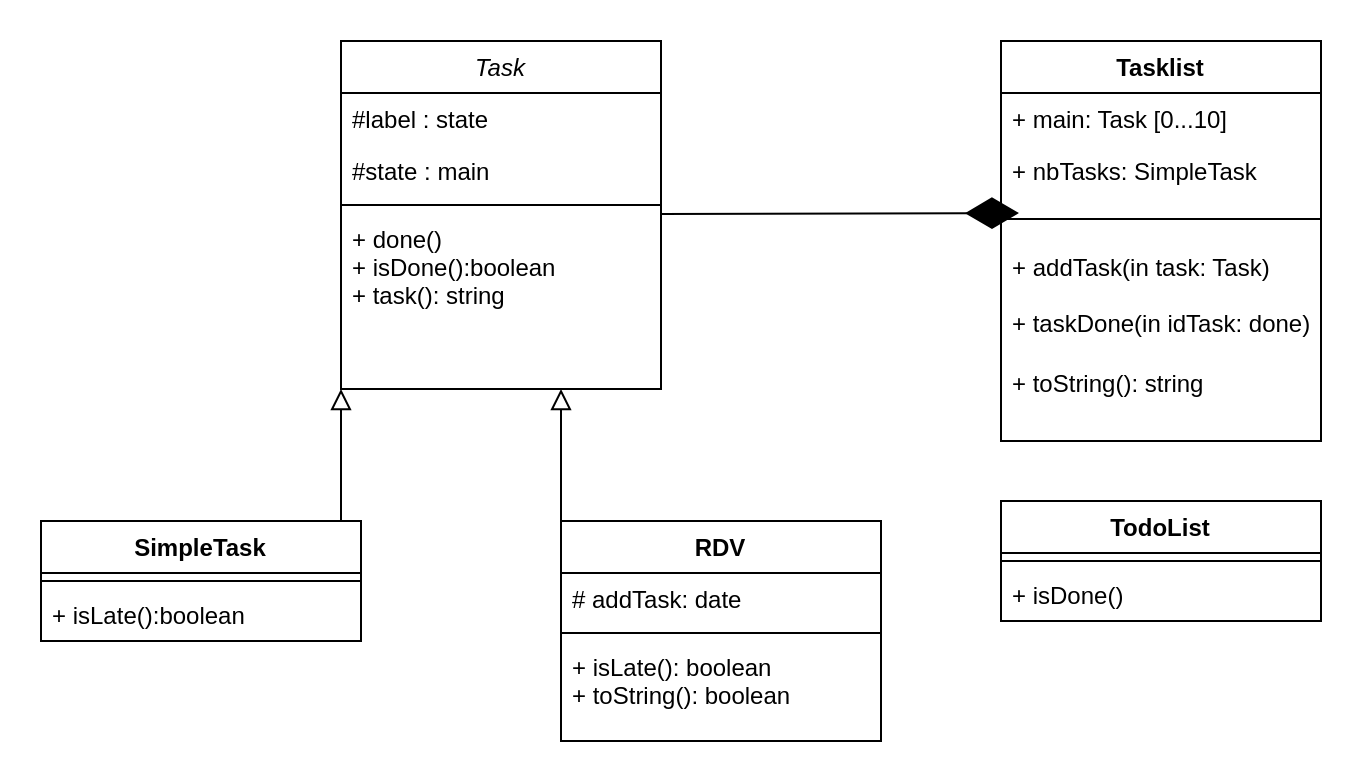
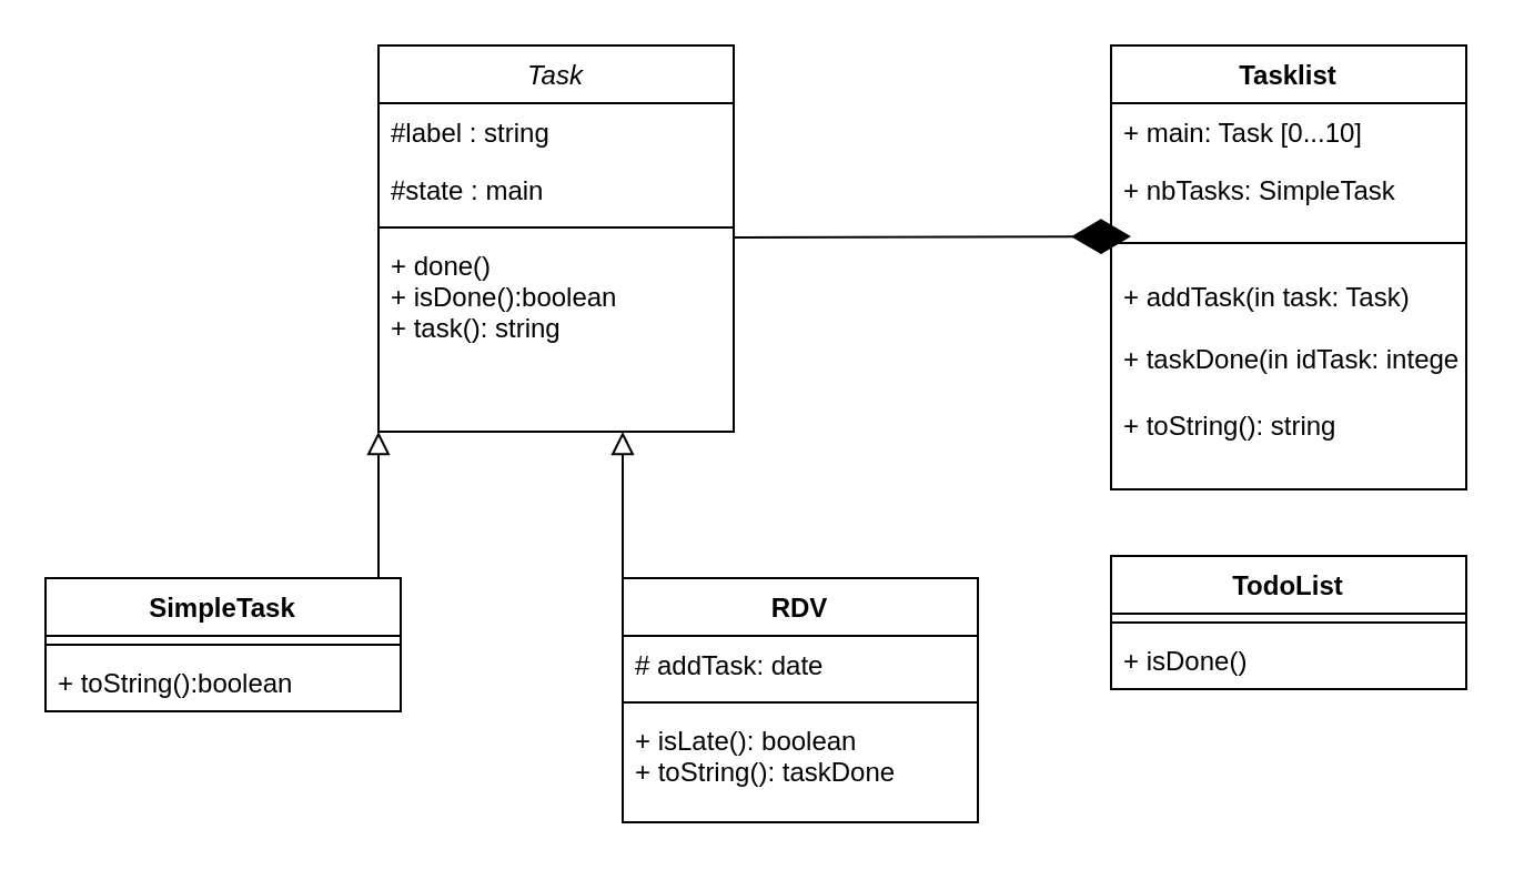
  <mxCell id="0" />
  <mxCell id="1" parent="0" />
  <mxCell id="2" value="Task" style="swimlane;fontStyle=2;align=center;verticalAlign=top;childLayout=stackLayout;horizontal=1;startSize=26;horizontalStack=0;resizeParent=1;resizeLast=0;collapsible=1;marginBottom=0;rounded=0;shadow=0;strokeWidth=1;" parent="1" vertex="1"><mxGeometry x="170" y="20" width="160" height="174" as="geometry"><mxRectangle x="230" y="140" width="160" height="26" as="alternateBounds" /></mxGeometry></mxCell>
- <mxCell id="3" value="#label : state" style="text;align=left;verticalAlign=top;spacingLeft=4;spacingRight=4;overflow=hidden;rotatable=0;points=[[0,0.5],[1,0.5]];portConstraint=eastwest;" parent="2" vertex="1"><mxGeometry y="26" width="160" height="26" as="geometry" /></mxCell>
+ <mxCell id="3" value="#label : string" style="text;align=left;verticalAlign=top;spacingLeft=4;spacingRight=4;overflow=hidden;rotatable=0;points=[[0,0.5],[1,0.5]];portConstraint=eastwest;" parent="2" vertex="1"><mxGeometry y="26" width="160" height="26" as="geometry" /></mxCell>
  <mxCell id="4" value="#state : main" style="text;align=left;verticalAlign=top;spacingLeft=4;spacingRight=4;overflow=hidden;rotatable=0;points=[[0,0.5],[1,0.5]];portConstraint=eastwest;rounded=0;shadow=0;html=0;" parent="2" vertex="1"><mxGeometry y="52" width="160" height="26" as="geometry" /></mxCell>
  <mxCell id="5" value="" style="line;html=1;strokeWidth=1;align=left;verticalAlign=middle;spacingTop=-1;spacingLeft=3;spacingRight=3;rotatable=0;labelPosition=right;points=[];portConstraint=eastwest;" parent="2" vertex="1"><mxGeometry y="78" width="160" height="8" as="geometry" /></mxCell>
  <mxCell id="6" value="+ done()&#10;+ isDone():boolean&#10;+ task(): string" style="text;align=left;verticalAlign=top;spacingLeft=4;spacingRight=4;overflow=hidden;rotatable=0;points=[[0,0.5],[1,0.5]];portConstraint=eastwest;" parent="2" vertex="1"><mxGeometry y="86" width="160" height="88" as="geometry" /></mxCell>
  <mxCell id="7" value="" style="endArrow=diamondThin;endFill=1;endSize=24;html=1;rounded=0;entryX=0.056;entryY=0.364;entryDx=0;entryDy=0;entryPerimeter=0;" edge="1" parent="1" target="11"><mxGeometry width="160" relative="1" as="geometry"><mxPoint x="330" y="106.5" as="sourcePoint" /><mxPoint x="490" y="106.5" as="targetPoint" /></mxGeometry></mxCell>
  <mxCell id="8" value="Tasklist" style="swimlane;fontStyle=1;align=center;verticalAlign=top;childLayout=stackLayout;horizontal=1;startSize=26;horizontalStack=0;resizeParent=1;resizeParentMax=0;resizeLast=0;collapsible=1;marginBottom=0;" vertex="1" parent="1"><mxGeometry x="500" y="20" width="160" height="200" as="geometry" /></mxCell>
  <mxCell id="9" value="+ main: Task [0...10]" style="text;strokeColor=none;fillColor=none;align=left;verticalAlign=top;spacingLeft=4;spacingRight=4;overflow=hidden;rotatable=0;points=[[0,0.5],[1,0.5]];portConstraint=eastwest;" vertex="1" parent="8"><mxGeometry y="26" width="160" height="26" as="geometry" /></mxCell>
  <mxCell id="10" value="+ nbTasks: SimpleTask" style="text;strokeColor=none;fillColor=none;align=left;verticalAlign=top;spacingLeft=4;spacingRight=4;overflow=hidden;rotatable=0;points=[[0,0.5],[1,0.5]];portConstraint=eastwest;" vertex="1" parent="8"><mxGeometry y="52" width="160" height="26" as="geometry" /></mxCell>
  <mxCell id="11" value="" style="line;strokeWidth=1;fillColor=none;align=left;verticalAlign=middle;spacingTop=-1;spacingLeft=3;spacingRight=3;rotatable=0;labelPosition=right;points=[];portConstraint=eastwest;" vertex="1" parent="8"><mxGeometry y="78" width="160" height="22" as="geometry" /></mxCell>
  <mxCell id="12" value="+ addTask(in task: Task)&#10;" style="text;strokeColor=none;fillColor=none;align=left;verticalAlign=top;spacingLeft=4;spacingRight=4;overflow=hidden;rotatable=0;points=[[0,0.5],[1,0.5]];portConstraint=eastwest;" vertex="1" parent="8"><mxGeometry y="100" width="160" height="28" as="geometry" /></mxCell>
- <mxCell id="13" value="+ taskDone(in idTask: done)&#10;&#10;" style="text;strokeColor=none;fillColor=none;align=left;verticalAlign=top;spacingLeft=4;spacingRight=4;overflow=hidden;rotatable=0;points=[[0,0.5],[1,0.5]];portConstraint=eastwest;" vertex="1" parent="8"><mxGeometry y="128" width="160" height="30" as="geometry" /></mxCell>
+ <mxCell id="13" value="+ taskDone(in idTask: integer)&#10;&#10;" style="text;strokeColor=none;fillColor=none;align=left;verticalAlign=top;spacingLeft=4;spacingRight=4;overflow=hidden;rotatable=0;points=[[0,0.5],[1,0.5]];portConstraint=eastwest;" vertex="1" parent="8"><mxGeometry y="128" width="160" height="30" as="geometry" /></mxCell>
  <mxCell id="14" value="+ toString(): string&#10;&#10;" style="text;strokeColor=none;fillColor=none;align=left;verticalAlign=top;spacingLeft=4;spacingRight=4;overflow=hidden;rotatable=0;points=[[0,0.5],[1,0.5]];portConstraint=eastwest;" vertex="1" parent="8"><mxGeometry y="158" width="160" height="42" as="geometry" /></mxCell>
  <mxCell id="15" value="TodoList" style="swimlane;fontStyle=1;align=center;verticalAlign=top;childLayout=stackLayout;horizontal=1;startSize=26;horizontalStack=0;resizeParent=1;resizeParentMax=0;resizeLast=0;collapsible=1;marginBottom=0;" vertex="1" parent="1"><mxGeometry x="500" y="250" width="160" height="60" as="geometry" /></mxCell>
  <mxCell id="16" value="" style="line;strokeWidth=1;fillColor=none;align=left;verticalAlign=middle;spacingTop=-1;spacingLeft=3;spacingRight=3;rotatable=0;labelPosition=right;points=[];portConstraint=eastwest;" vertex="1" parent="15"><mxGeometry y="26" width="160" height="8" as="geometry" /></mxCell>
  <mxCell id="17" value="+ isDone()" style="text;strokeColor=none;fillColor=none;align=left;verticalAlign=top;spacingLeft=4;spacingRight=4;overflow=hidden;rotatable=0;points=[[0,0.5],[1,0.5]];portConstraint=eastwest;" vertex="1" parent="15"><mxGeometry y="34" width="160" height="26" as="geometry" /></mxCell>
  <mxCell id="18" value="SimpleTask" style="swimlane;fontStyle=1;align=center;verticalAlign=top;childLayout=stackLayout;horizontal=1;startSize=26;horizontalStack=0;resizeParent=1;resizeParentMax=0;resizeLast=0;collapsible=1;marginBottom=0;" vertex="1" parent="1"><mxGeometry x="20" y="260" width="160" height="60" as="geometry" /></mxCell>
  <mxCell id="19" value="" style="line;strokeWidth=1;fillColor=none;align=left;verticalAlign=middle;spacingTop=-1;spacingLeft=3;spacingRight=3;rotatable=0;labelPosition=right;points=[];portConstraint=eastwest;" vertex="1" parent="18"><mxGeometry y="26" width="160" height="8" as="geometry" /></mxCell>
- <mxCell id="20" value="+ isLate():boolean" style="text;strokeColor=none;fillColor=none;align=left;verticalAlign=top;spacingLeft=4;spacingRight=4;overflow=hidden;rotatable=0;points=[[0,0.5],[1,0.5]];portConstraint=eastwest;" vertex="1" parent="18"><mxGeometry y="34" width="160" height="26" as="geometry" /></mxCell>
+ <mxCell id="20" value="+ toString():boolean" style="text;strokeColor=none;fillColor=none;align=left;verticalAlign=top;spacingLeft=4;spacingRight=4;overflow=hidden;rotatable=0;points=[[0,0.5],[1,0.5]];portConstraint=eastwest;" vertex="1" parent="18"><mxGeometry y="34" width="160" height="26" as="geometry" /></mxCell>
  <mxCell id="21" value="RDV" style="swimlane;fontStyle=1;align=center;verticalAlign=top;childLayout=stackLayout;horizontal=1;startSize=26;horizontalStack=0;resizeParent=1;resizeParentMax=0;resizeLast=0;collapsible=1;marginBottom=0;" vertex="1" parent="1"><mxGeometry x="280" y="260" width="160" height="110" as="geometry" /></mxCell>
  <mxCell id="22" value="# addTask: date" style="text;strokeColor=none;fillColor=none;align=left;verticalAlign=top;spacingLeft=4;spacingRight=4;overflow=hidden;rotatable=0;points=[[0,0.5],[1,0.5]];portConstraint=eastwest;" vertex="1" parent="21"><mxGeometry y="26" width="160" height="26" as="geometry" /></mxCell>
  <mxCell id="23" value="" style="line;strokeWidth=1;fillColor=none;align=left;verticalAlign=middle;spacingTop=-1;spacingLeft=3;spacingRight=3;rotatable=0;labelPosition=right;points=[];portConstraint=eastwest;" vertex="1" parent="21"><mxGeometry y="52" width="160" height="8" as="geometry" /></mxCell>
- <mxCell id="24" value="+ isLate(): boolean&#10;+ toString(): boolean&#10;" style="text;strokeColor=none;fillColor=none;align=left;verticalAlign=top;spacingLeft=4;spacingRight=4;overflow=hidden;rotatable=0;points=[[0,0.5],[1,0.5]];portConstraint=eastwest;" vertex="1" parent="21"><mxGeometry y="60" width="160" height="50" as="geometry" /></mxCell>
+ <mxCell id="24" value="+ isLate(): boolean&#10;+ toString(): taskDone&#10;" style="text;strokeColor=none;fillColor=none;align=left;verticalAlign=top;spacingLeft=4;spacingRight=4;overflow=hidden;rotatable=0;points=[[0,0.5],[1,0.5]];portConstraint=eastwest;" vertex="1" parent="21"><mxGeometry y="60" width="160" height="50" as="geometry" /></mxCell>
  <mxCell id="25" value="" style="endArrow=block;startArrow=none;endFill=0;startFill=0;endSize=8;html=1;verticalAlign=bottom;labelBackgroundColor=none;rounded=0;" edge="1" parent="1"><mxGeometry width="160" relative="1" as="geometry"><mxPoint x="170" y="260" as="sourcePoint" /><mxPoint x="170" y="194" as="targetPoint" /></mxGeometry></mxCell>
  <mxCell id="26" value="" style="endArrow=block;startArrow=none;endFill=0;startFill=0;endSize=8;html=1;verticalAlign=bottom;labelBackgroundColor=none;rounded=0;" edge="1" parent="1"><mxGeometry width="160" relative="1" as="geometry"><mxPoint x="280" y="260" as="sourcePoint" /><mxPoint x="280" y="194" as="targetPoint" /></mxGeometry></mxCell>
